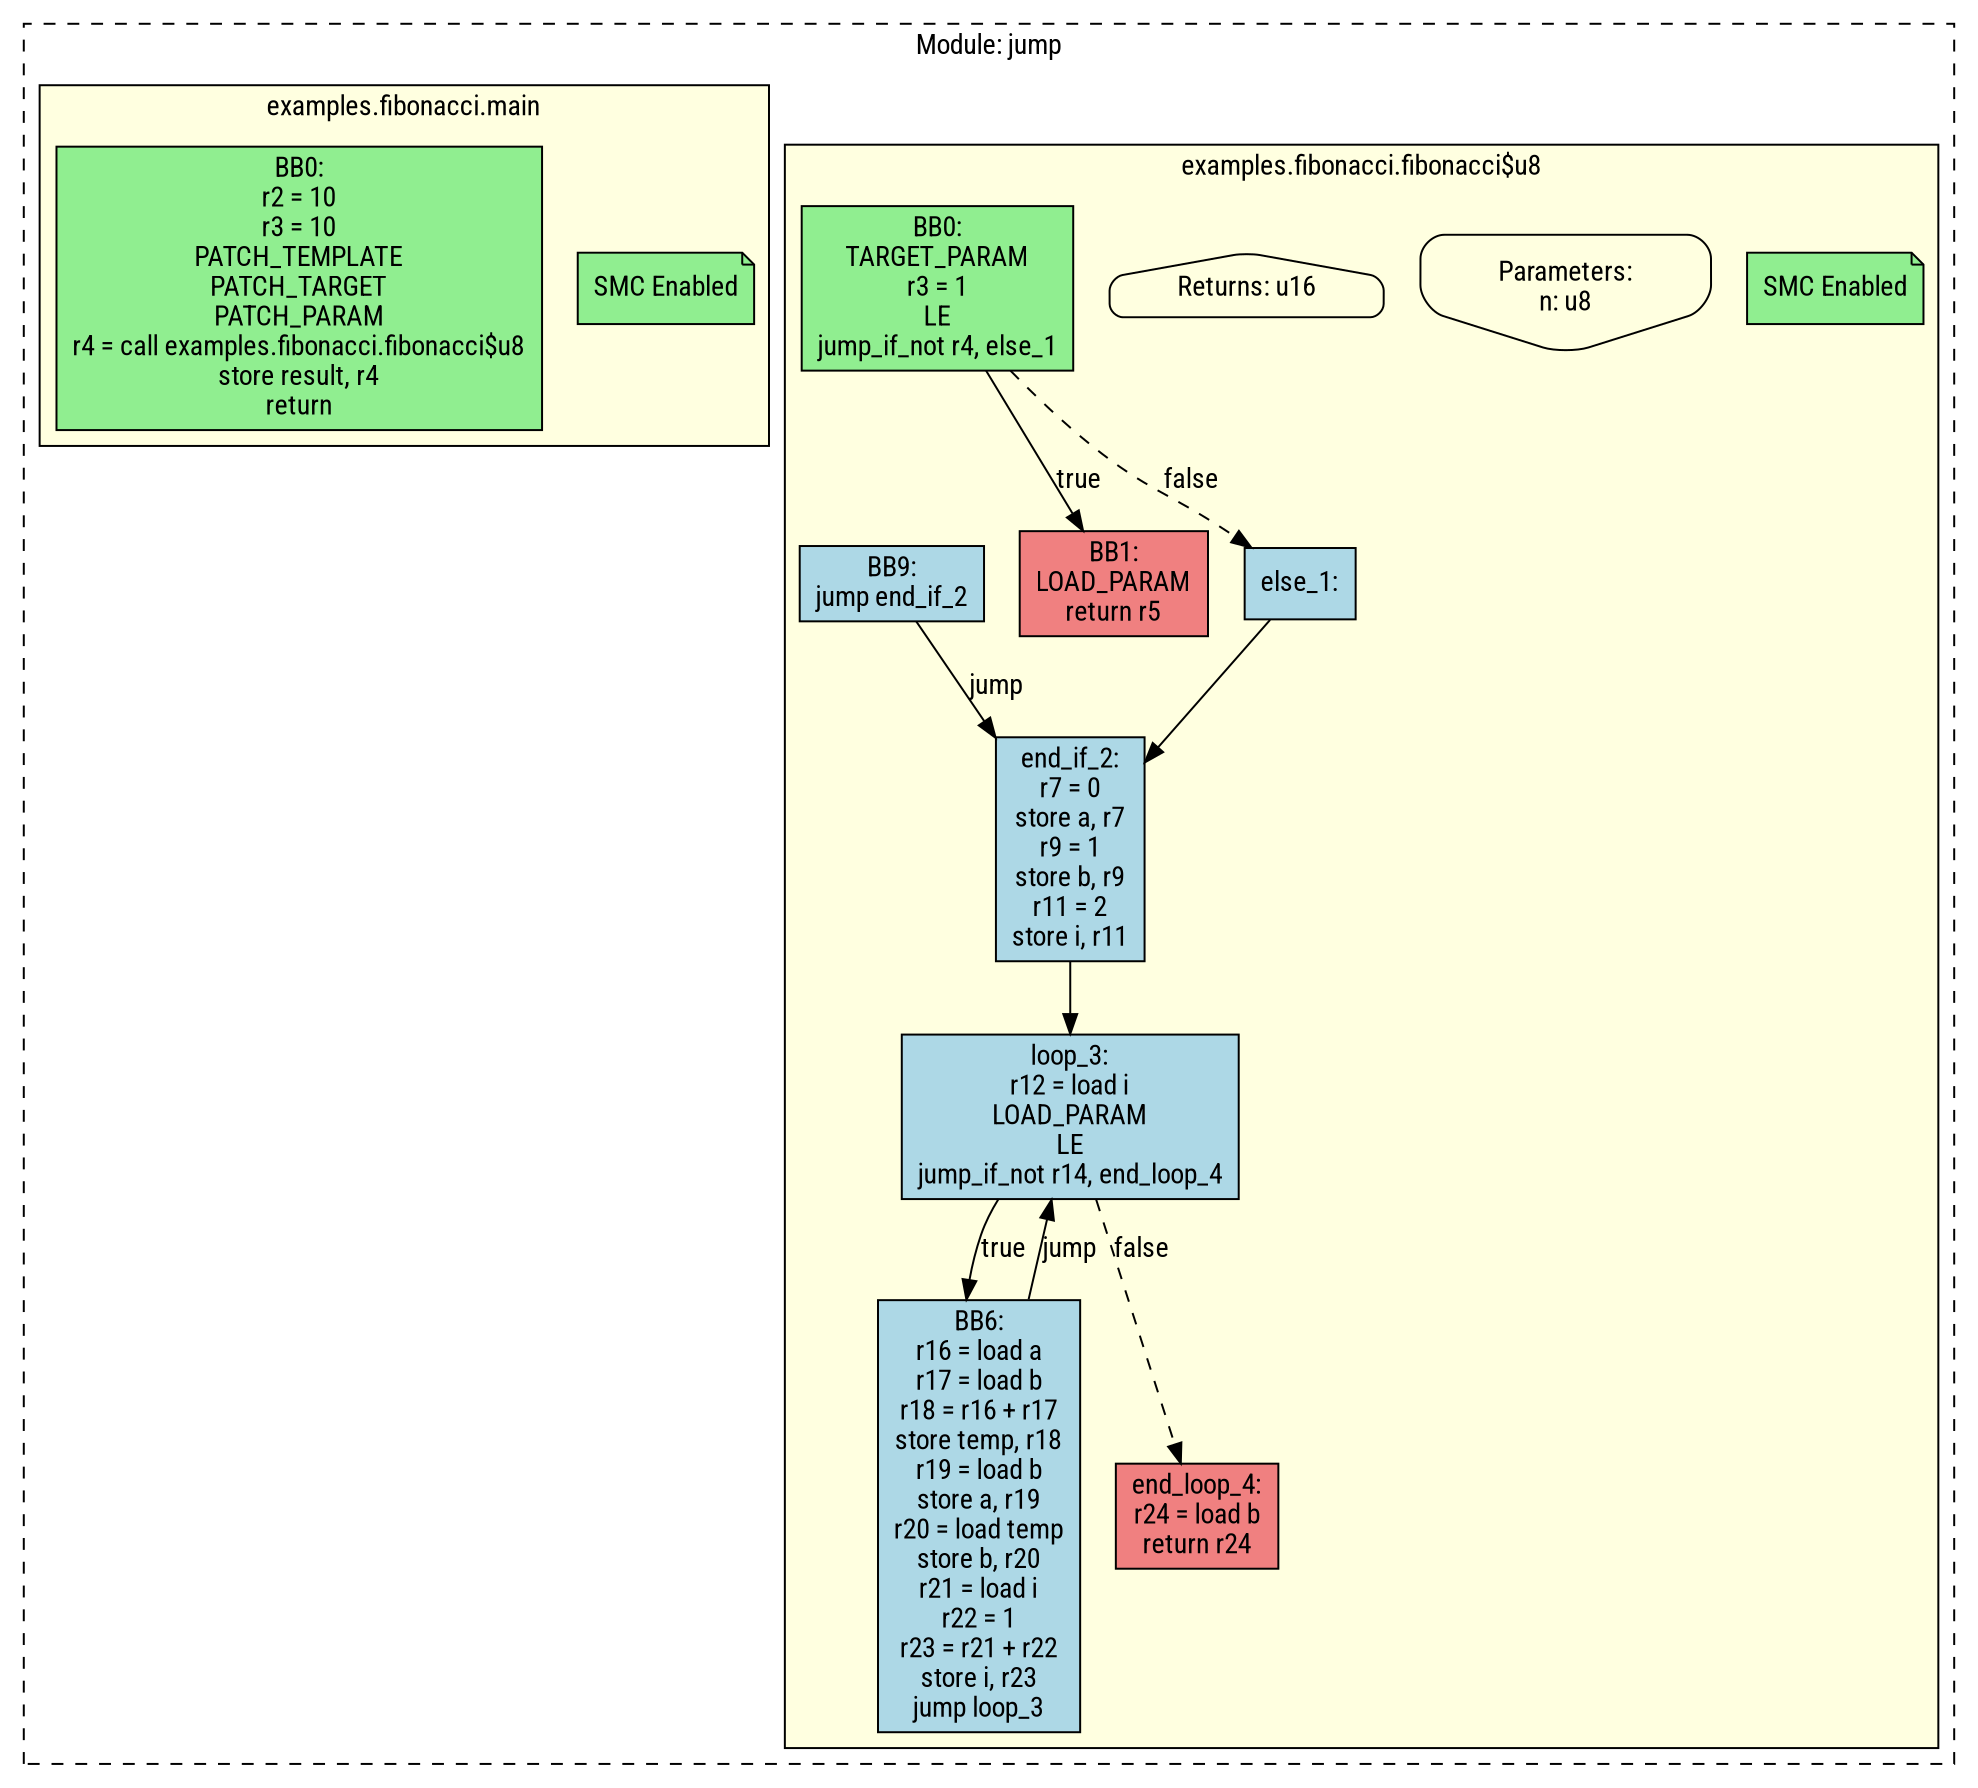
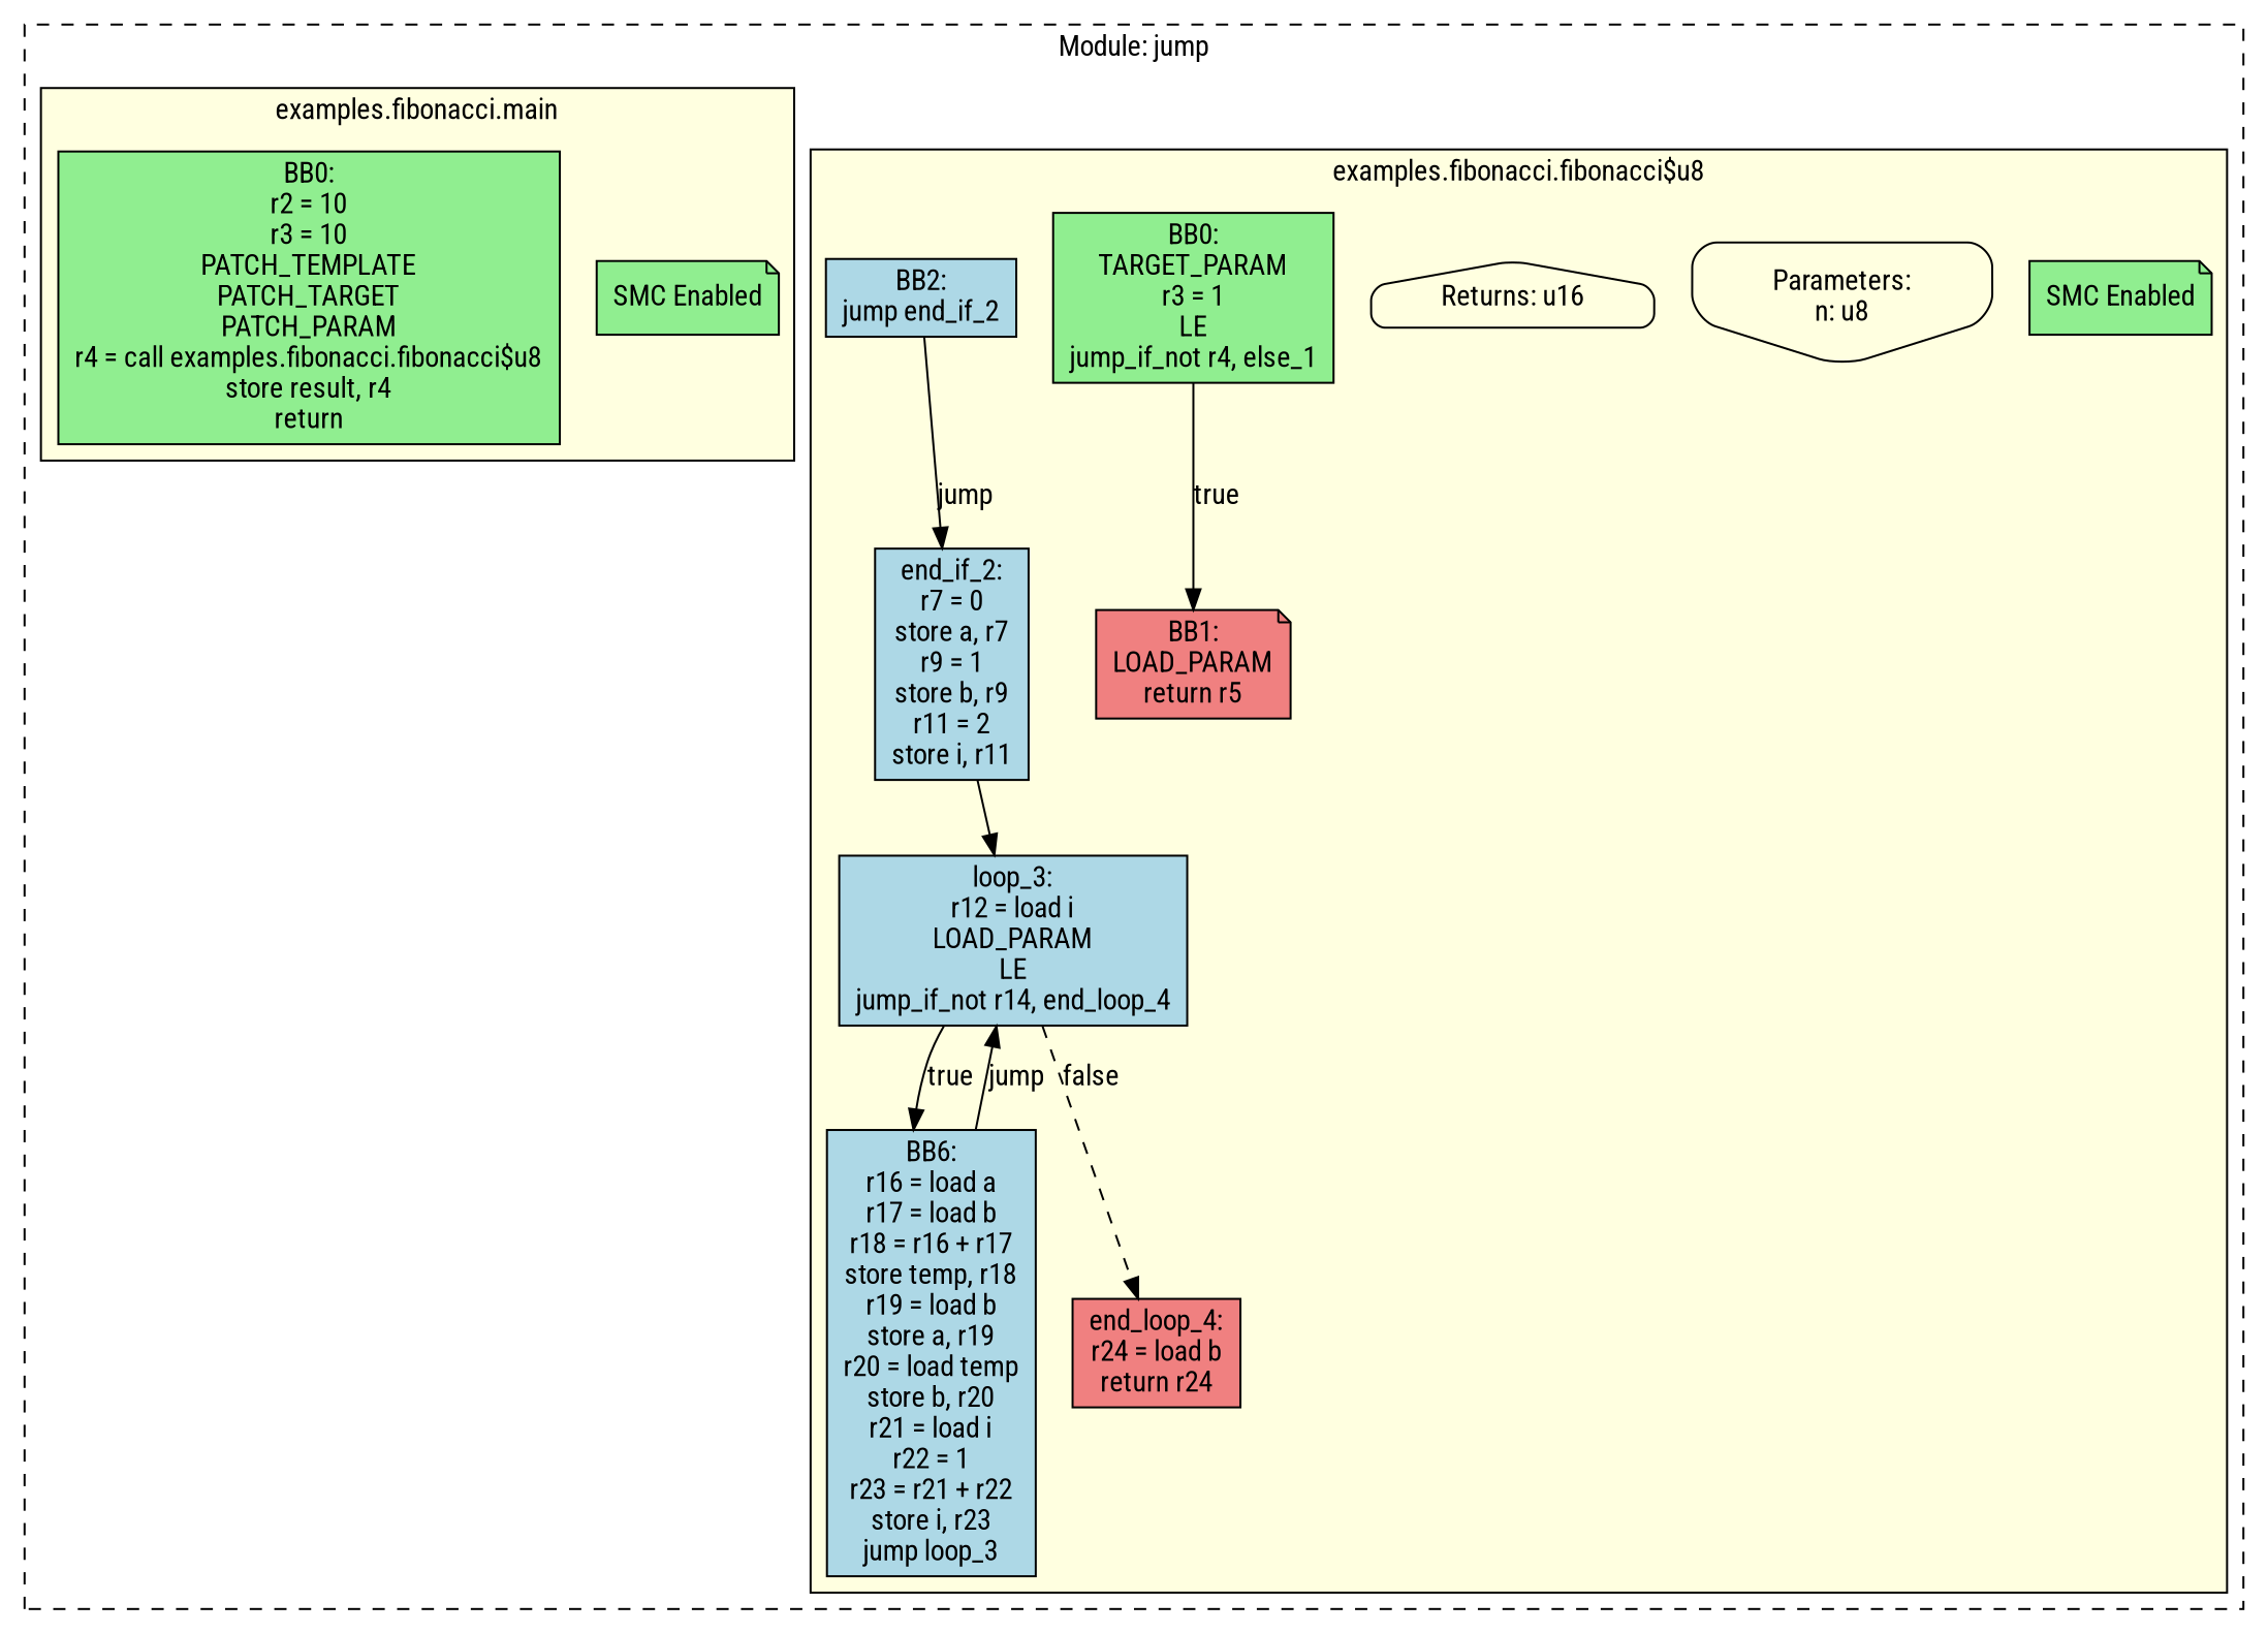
  digraph {
    fontname="Roboto Condensed"
    rankdir=TB
    node [fillcolor=lightblue fontname="Roboto Condensed" shape=box style=filled]
    edge [fontname="Roboto Condensed"]
    n1 [fillcolor=lightgreen label="SMC Enabled" shape=note]
    n2 [label="Parameters:\nn: u8" shape=invhouse style=rounded fillcolor=""]
    n3 [label="Returns: u16" shape=house style=rounded fillcolor=""]
    n4 [fillcolor=lightgreen label="BB0:\nTARGET_PARAM\nr3 = 1\nLE\njump_if_not r4, else_1\n"]
-   n5 [fillcolor=lightcoral label="BB1:\nLOAD_PARAM\nreturn r5\n"]
-   n6 [label="else_1:\n"]
-   n7 [label="BB9:\njump end_if_2\n"]
+   n5 [fillcolor=lightcoral label="BB1:\nLOAD_PARAM\nreturn r5\n" shape=note]
+   n7 [label="BB2:\njump end_if_2\n"]
    n8 [label="end_if_2:\nr7 = 0\nstore a, r7\nr9 = 1\nstore b, r9\nr11 = 2\nstore i, r11\n"]
    n9 [label="loop_3:\nr12 = load i\nLOAD_PARAM\nLE\njump_if_not r14, end_loop_4\n"]
    n10 [label="BB6:\nr16 = load a\nr17 = load b\nr18 = r16 + r17\nstore temp, r18\nr19 = load b\nstore a, r19\nr20 = load temp\nstore b, r20\nr21 = load i\nr22 = 1\nr23 = r21 + r22\nstore i, r23\njump loop_3\n"]
    n11 [fillcolor=lightcoral label="end_loop_4:\nr24 = load b\nreturn r24\n"]
    n12 [fillcolor=lightgreen label="SMC Enabled" shape=note]
    n13 [fillcolor=lightgreen label="BB0:\nr2 = 10\nr3 = 10\nPATCH_TEMPLATE\nPATCH_TARGET\nPATCH_PARAM\nr4 = call examples.fibonacci.fibonacci$u8\nstore result, r4\nreturn\n"]
    subgraph cluster_1 {
      label="Module: jump"
      style=dashed
      subgraph cluster_2 {
        fillcolor=lightyellow
        label="examples.fibonacci.fibonacci$u8"
        style=filled
        n1
        n2
        n3
        n4
        n5
-       n6
        n7
        n8
        n9
        n10
        n11
      }
      subgraph cluster_3 {
        fillcolor=lightyellow
        label="examples.fibonacci.main"
        style=filled
        n12
        n13
      }
    }
    n4 -> n5 [label=true]
-   n4 -> n6 [label=false style=dashed]
-   n6 -> n8
    n7 -> n8 [label=jump]
    n8 -> n9
    n9 -> n10 [label=true]
    n9 -> n11 [label=false style=dashed]
    n10 -> n9 [label=jump]
  }
